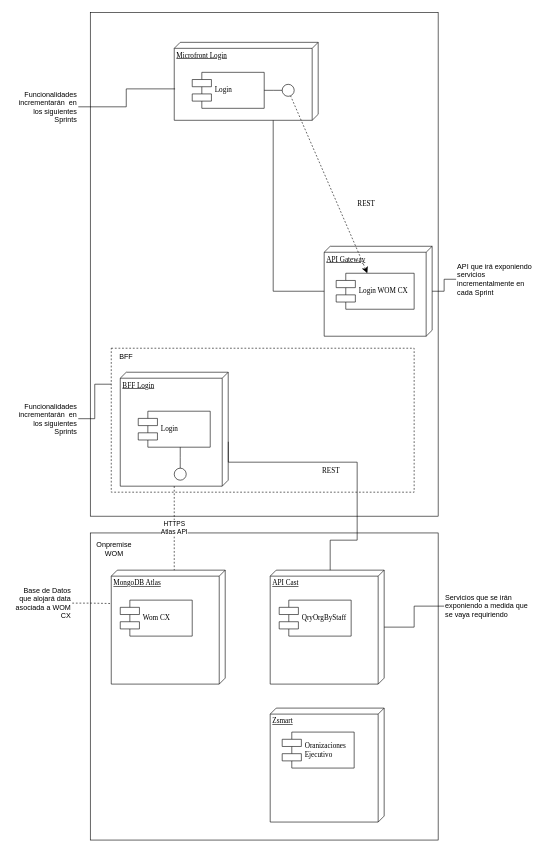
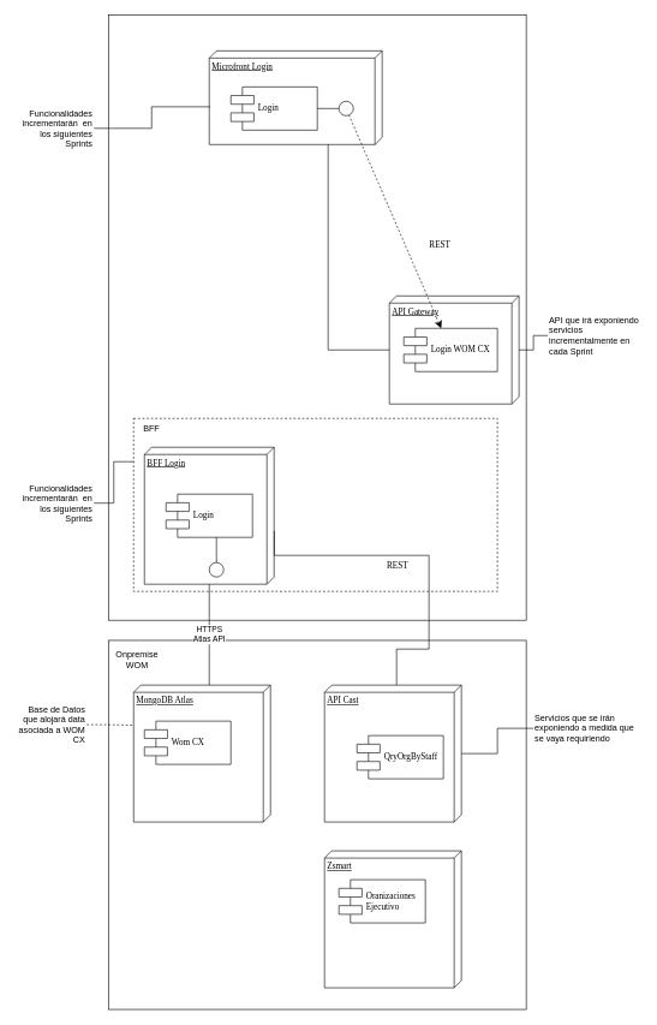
  <mxCell id="0" />
  <mxCell id="1" parent="0" />
  <mxCell id="2" value="" style="rounded=0;whiteSpace=wrap;html=1;fillColor=none;align=left;" vertex="1" parent="1"><mxGeometry x="150" y="888" width="580" height="512" as="geometry" /></mxCell>
  <mxCell id="3" value="" style="rounded=0;whiteSpace=wrap;html=1;fillColor=none;align=left;" vertex="1" parent="1"><mxGeometry x="150" y="20" width="580" height="840" as="geometry" /></mxCell>
  <mxCell id="4" value="" style="rounded=0;whiteSpace=wrap;html=1;dashed=1;fillColor=none;align=left;" vertex="1" parent="1"><mxGeometry x="185" y="580" width="505" height="240" as="geometry" /></mxCell>
  <mxCell id="5" value="Microfront Login" style="verticalAlign=top;align=left;spacingTop=8;spacingLeft=2;spacingRight=12;shape=cube;size=10;direction=south;fontStyle=4;html=1;rounded=0;shadow=0;comic=0;labelBackgroundColor=none;strokeWidth=1;fontFamily=Verdana;fontSize=12" parent="1" vertex="1"><mxGeometry x="290" y="70" width="240" height="130" as="geometry" /></mxCell>
  <mxCell id="6" value="BFF Login" style="verticalAlign=top;align=left;spacingTop=8;spacingLeft=2;spacingRight=12;shape=cube;size=10;direction=south;fontStyle=4;html=1;rounded=0;shadow=0;comic=0;labelBackgroundColor=none;strokeWidth=1;fontFamily=Verdana;fontSize=12" parent="1" vertex="1"><mxGeometry x="200" y="620" width="180" height="190" as="geometry" /></mxCell>
  <mxCell id="7" value="API Gateway" style="verticalAlign=top;align=left;spacingTop=8;spacingLeft=2;spacingRight=12;shape=cube;size=10;direction=south;fontStyle=4;html=1;rounded=0;shadow=0;comic=0;labelBackgroundColor=none;strokeWidth=1;fontFamily=Verdana;fontSize=12" parent="1" vertex="1"><mxGeometry x="540" y="410" width="180" height="150" as="geometry" /></mxCell>
  <mxCell id="8" value="Login" style="shape=component;align=left;spacingLeft=36;rounded=0;shadow=0;comic=0;labelBackgroundColor=none;strokeWidth=1;fontFamily=Verdana;fontSize=12;html=1;" parent="1" vertex="1"><mxGeometry x="320" y="120" width="120" height="60" as="geometry" /></mxCell>
  <mxCell id="9" value="" style="ellipse;whiteSpace=wrap;html=1;rounded=0;shadow=0;comic=0;labelBackgroundColor=none;strokeWidth=1;fontFamily=Verdana;fontSize=12;align=center;" parent="1" vertex="1"><mxGeometry x="470" y="140" width="20" height="20" as="geometry" /></mxCell>
  <mxCell id="10" value="Login" style="shape=component;align=left;spacingLeft=36;rounded=0;shadow=0;comic=0;labelBackgroundColor=none;strokeWidth=1;fontFamily=Verdana;fontSize=12;html=1;" parent="1" vertex="1"><mxGeometry x="230" y="685" width="120" height="60" as="geometry" /></mxCell>
  <mxCell id="11" value="" style="ellipse;whiteSpace=wrap;html=1;rounded=0;shadow=0;comic=0;labelBackgroundColor=none;strokeWidth=1;fontFamily=Verdana;fontSize=12;align=center;" parent="1" vertex="1"><mxGeometry x="290" y="780" width="20" height="20" as="geometry" /></mxCell>
  <mxCell id="12" value="Login WOM CX" style="shape=component;align=left;spacingLeft=36;rounded=0;shadow=0;comic=0;labelBackgroundColor=none;strokeWidth=1;fontFamily=Verdana;fontSize=12;html=1;" parent="1" vertex="1"><mxGeometry x="560" y="455" width="130" height="60" as="geometry" /></mxCell>
  <mxCell id="13" value="REST" style="edgeStyle=none;rounded=0;html=1;dashed=1;labelBackgroundColor=none;startArrow=classic;startFill=1;startSize=8;endArrow=none;endFill=0;endSize=16;fontFamily=Verdana;fontSize=12;" parent="1" source="12" target="9" edge="1"><mxGeometry x="-0.34" y="-44" relative="1" as="geometry"><mxPoint as="offset" /></mxGeometry></mxCell>
  <mxCell id="14" style="edgeStyle=elbowEdgeStyle;rounded=0;html=1;labelBackgroundColor=none;startArrow=none;startFill=0;startSize=8;endArrow=none;endFill=0;endSize=16;fontFamily=Verdana;fontSize=12;" parent="1" source="11" target="10" edge="1"><mxGeometry relative="1" as="geometry" /></mxCell>
  <mxCell id="15" style="edgeStyle=elbowEdgeStyle;rounded=0;html=1;labelBackgroundColor=none;startArrow=none;startFill=0;startSize=8;endArrow=none;endFill=0;endSize=16;fontFamily=Verdana;fontSize=12;" parent="1" source="9" target="8" edge="1"><mxGeometry relative="1" as="geometry" /></mxCell>
  <mxCell id="16" style="edgeStyle=orthogonalEdgeStyle;rounded=0;html=1;labelBackgroundColor=none;startArrow=none;startFill=0;startSize=8;endArrow=none;endFill=0;endSize=16;fontFamily=Verdana;fontSize=12;" parent="1" source="7" target="5" edge="1"><mxGeometry relative="1" as="geometry"><Array as="points"><mxPoint x="455" y="485" /></Array></mxGeometry></mxCell>
  <mxCell id="17" value="MongoDB Atlas" style="verticalAlign=top;align=left;spacingTop=8;spacingLeft=2;spacingRight=12;shape=cube;size=10;direction=south;fontStyle=4;html=1;rounded=0;shadow=0;comic=0;labelBackgroundColor=none;strokeWidth=1;fontFamily=Verdana;fontSize=12" vertex="1" parent="1"><mxGeometry x="185" y="950" width="190" height="190" as="geometry" /></mxCell>
- <mxCell id="18" value="HTTPS&lt;br&gt;Atlas API" style="edgeStyle=orthogonalEdgeStyle;rounded=0;orthogonalLoop=1;jettySize=auto;html=1;entryX=0;entryY=0;entryDx=0;entryDy=85;entryPerimeter=0;endArrow=none;endFill=0;dashed=1;" edge="1" parent="1" source="6" target="17"><mxGeometry relative="1" as="geometry" /></mxCell>
+ <mxCell id="18" value="HTTPS&lt;br&gt;Atlas API" style="edgeStyle=orthogonalEdgeStyle;rounded=0;orthogonalLoop=1;jettySize=auto;html=1;entryX=0;entryY=0;entryDx=0;entryDy=85;entryPerimeter=0;endArrow=none;endFill=0;" edge="1" parent="1" source="6" target="17"><mxGeometry relative="1" as="geometry" /></mxCell>
  <mxCell id="19" value="Wom CX" style="shape=component;align=left;spacingLeft=36;rounded=0;shadow=0;comic=0;labelBackgroundColor=none;strokeWidth=1;fontFamily=Verdana;fontSize=12;html=1;" vertex="1" parent="1"><mxGeometry x="200" y="1000" width="120" height="60" as="geometry" /></mxCell>
  <mxCell id="20" value="API Cast" style="verticalAlign=top;align=left;spacingTop=8;spacingLeft=2;spacingRight=12;shape=cube;size=10;direction=south;fontStyle=4;html=1;rounded=0;shadow=0;comic=0;labelBackgroundColor=none;strokeWidth=1;fontFamily=Verdana;fontSize=12" vertex="1" parent="1"><mxGeometry x="450" y="950" width="190" height="190" as="geometry" /></mxCell>
- <mxCell id="21" value="QryOrgByStaff" style="shape=component;align=left;spacingLeft=36;rounded=0;shadow=0;comic=0;labelBackgroundColor=none;strokeWidth=1;fontFamily=Verdana;fontSize=12;html=1;" vertex="1" parent="1"><mxGeometry x="465" y="1000" width="120" height="60" as="geometry" /></mxCell>
+ <mxCell id="21" value="QryOrgByStaff" style="shape=component;align=left;spacingLeft=36;rounded=0;shadow=0;comic=0;labelBackgroundColor=none;strokeWidth=1;fontFamily=Verdana;fontSize=12;html=1;" vertex="1" parent="1"><mxGeometry x="495" y="1020" width="120" height="60" as="geometry" /></mxCell>
  <mxCell id="22" value="Zsmart" style="verticalAlign=top;align=left;spacingTop=8;spacingLeft=2;spacingRight=12;shape=cube;size=10;direction=south;fontStyle=4;html=1;rounded=0;shadow=0;comic=0;labelBackgroundColor=none;strokeWidth=1;fontFamily=Verdana;fontSize=12" vertex="1" parent="1"><mxGeometry x="450" y="1180" width="190" height="190" as="geometry" /></mxCell>
  <mxCell id="23" value="Oranizaciones&lt;br&gt;Ejecutivo" style="shape=component;align=left;spacingLeft=36;rounded=0;shadow=0;comic=0;labelBackgroundColor=none;strokeWidth=1;fontFamily=Verdana;fontSize=12;html=1;" vertex="1" parent="1"><mxGeometry x="470" y="1220" width="120" height="60" as="geometry" /></mxCell>
  <mxCell id="24" value="REST" style="edgeStyle=orthogonalEdgeStyle;rounded=0;html=1;labelBackgroundColor=none;startArrow=none;startFill=0;startSize=8;endArrow=none;endFill=0;endSize=16;fontFamily=Verdana;fontSize=12;exitX=0;exitY=0;exitDx=0;exitDy=90;exitPerimeter=0;entryX=0.61;entryY=-0.001;entryDx=0;entryDy=0;entryPerimeter=0;" edge="1" parent="1" source="20" target="6"><mxGeometry x="0.135" y="15" relative="1" as="geometry"><Array as="points"><mxPoint x="595" y="900" /><mxPoint x="595" y="770" /><mxPoint x="380" y="770" /></Array><mxPoint x="595" y="570" as="sourcePoint" /><mxPoint x="390" y="735" as="targetPoint" /><mxPoint as="offset" /></mxGeometry></mxCell>
  <mxCell id="25" value="BFF" style="text;html=1;strokeColor=none;fillColor=none;align=center;verticalAlign=middle;whiteSpace=wrap;rounded=0;" vertex="1" parent="1"><mxGeometry x="180" y="580" width="60" height="30" as="geometry" /></mxCell>
  <mxCell id="26" value="Onpremise WOM" style="text;html=1;strokeColor=none;fillColor=none;align=center;verticalAlign=middle;whiteSpace=wrap;rounded=0;" vertex="1" parent="1"><mxGeometry x="160" y="900" width="60" height="30" as="geometry" /></mxCell>
  <mxCell id="27" style="edgeStyle=orthogonalEdgeStyle;rounded=0;orthogonalLoop=1;jettySize=auto;html=1;endArrow=none;endFill=0;" edge="1" parent="1" source="28" target="20"><mxGeometry relative="1" as="geometry" /></mxCell>
  <mxCell id="28" value="Servicios que se irán exponiendo a medida que se vaya requiriendo" style="text;html=1;strokeColor=none;fillColor=none;align=left;verticalAlign=middle;whiteSpace=wrap;rounded=0;" vertex="1" parent="1"><mxGeometry x="740" y="970" width="150" height="80" as="geometry" /></mxCell>
  <mxCell id="29" value="Base de Datos que alojará data asociada a WOM CX" style="text;html=1;strokeColor=none;fillColor=none;align=right;verticalAlign=middle;whiteSpace=wrap;rounded=0;" vertex="1" parent="1"><mxGeometry x="20" y="970" width="100" height="70" as="geometry" /></mxCell>
  <mxCell id="30" style="edgeStyle=orthogonalEdgeStyle;rounded=0;orthogonalLoop=1;jettySize=auto;html=1;entryX=0.293;entryY=0.995;entryDx=0;entryDy=0;entryPerimeter=0;endArrow=none;endFill=0;dashed=1;" edge="1" parent="1" source="29" target="17"><mxGeometry relative="1" as="geometry" /></mxCell>
  <mxCell id="31" style="edgeStyle=orthogonalEdgeStyle;rounded=0;orthogonalLoop=1;jettySize=auto;html=1;entryX=0;entryY=0.25;entryDx=0;entryDy=0;endArrow=none;endFill=0;" edge="1" parent="1" source="32" target="4"><mxGeometry relative="1" as="geometry" /></mxCell>
  <mxCell id="32" value="Funcionalidades incrementarán&amp;nbsp; en los siguientes Sprints" style="text;html=1;strokeColor=none;fillColor=none;align=right;verticalAlign=middle;whiteSpace=wrap;rounded=0;" vertex="1" parent="1"><mxGeometry x="20" y="660" width="110" height="75" as="geometry" /></mxCell>
  <mxCell id="33" value="Funcionalidades incrementarán&amp;nbsp; en los siguientes Sprints" style="text;html=1;strokeColor=none;fillColor=none;align=right;verticalAlign=middle;whiteSpace=wrap;rounded=0;" vertex="1" parent="1"><mxGeometry x="20" y="140" width="110" height="75" as="geometry" /></mxCell>
  <mxCell id="34" style="edgeStyle=orthogonalEdgeStyle;rounded=0;orthogonalLoop=1;jettySize=auto;html=1;entryX=0.597;entryY=0.994;entryDx=0;entryDy=0;entryPerimeter=0;endArrow=none;endFill=0;" edge="1" parent="1" source="33" target="5"><mxGeometry relative="1" as="geometry" /></mxCell>
  <mxCell id="35" style="edgeStyle=orthogonalEdgeStyle;rounded=0;orthogonalLoop=1;jettySize=auto;html=1;endArrow=none;endFill=0;" edge="1" parent="1" source="36" target="7"><mxGeometry relative="1" as="geometry" /></mxCell>
  <mxCell id="36" value="API que irá exponiendo servicios incrementalmente en cada Sprint" style="text;html=1;strokeColor=none;fillColor=none;align=left;verticalAlign=middle;whiteSpace=wrap;rounded=0;" vertex="1" parent="1"><mxGeometry x="760" y="420" width="130" height="90" as="geometry" /></mxCell>
